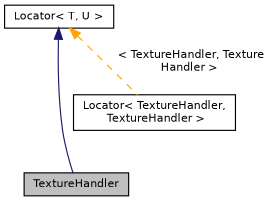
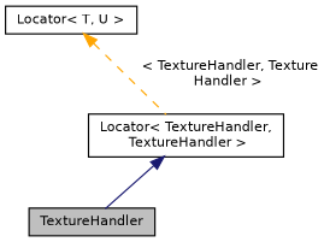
  digraph {
    node [color=black fillcolor=white fontname=Helvetica fontsize=10 shape=record style=filled]
    edge [dir=back fontname=Helvetica fontsize=10 labelfontname=Helvetica labelfontsize=10]
    n1 [fillcolor=grey75 fontcolor=black height=0.2 label=TextureHandler width=0.4]
    n2 [height=0.2 label="Locator\< TextureHandler,\l TextureHandler \>" width=0.4]
    n3 [height=0.2 label="Locator\< T, U \>" width=0.4]
-   n3 -> n1 [color=midnightblue style=solid]
+   n2 -> n1 [color=midnightblue style=solid]
    n3 -> n2 [color=orange label=" \< TextureHandler, Texture\lHandler \>" style=dashed]
  }
